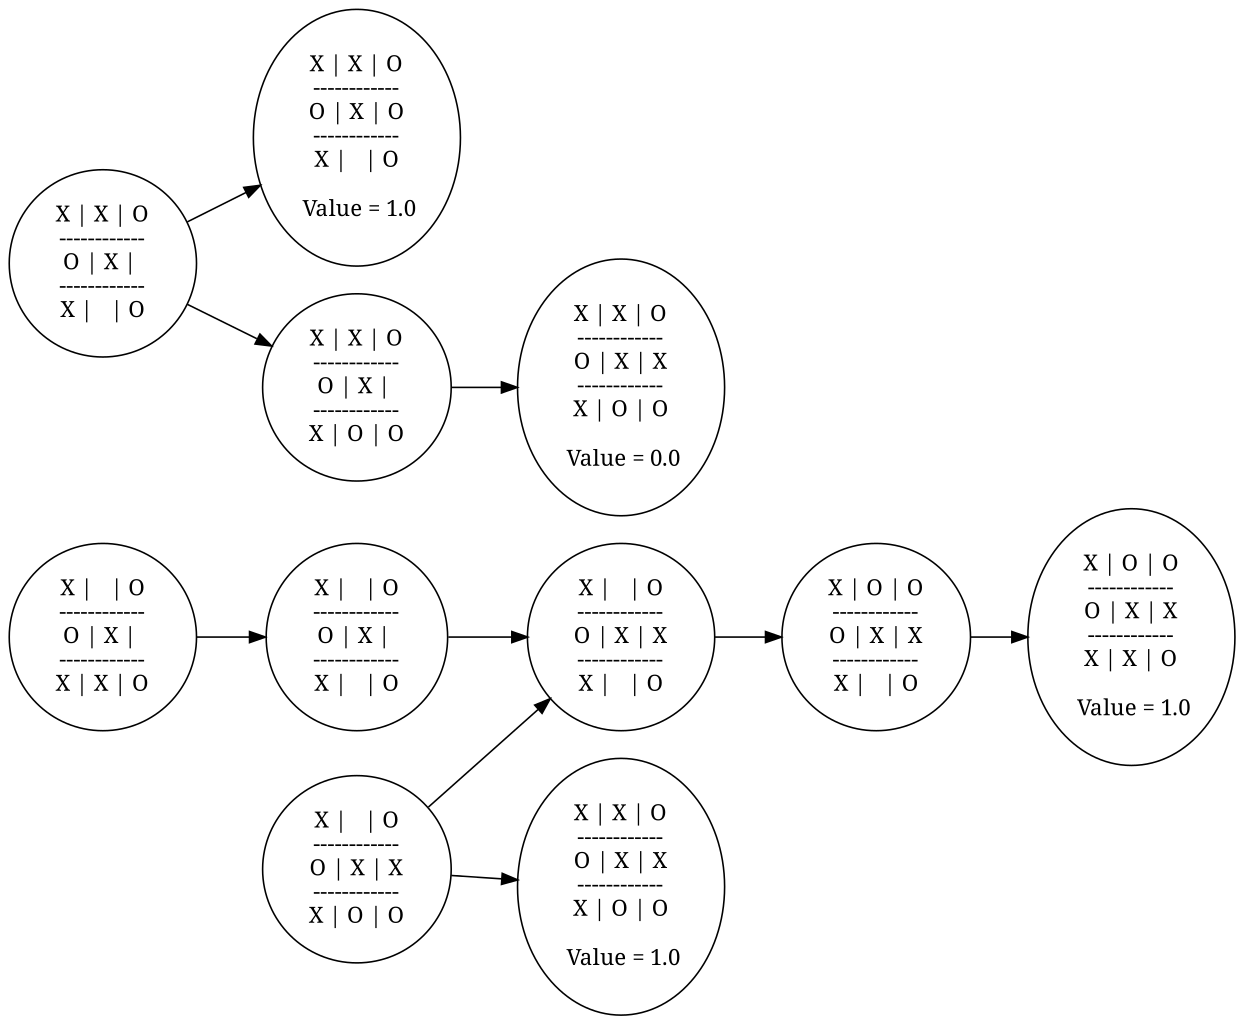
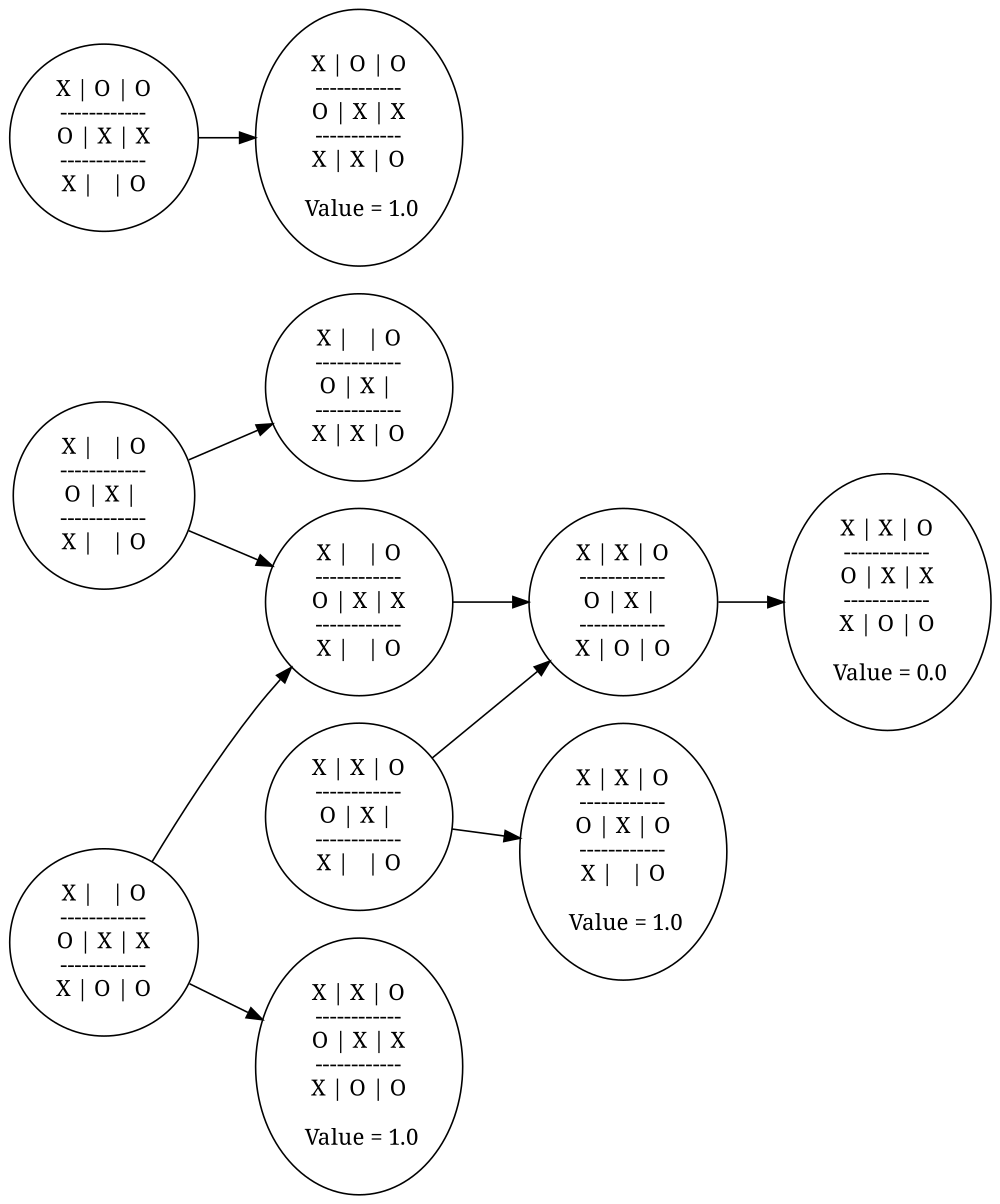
  digraph {
    fontname="Noto Serif"
    rankdir=LR
    node [fontname="Noto Serif"]
    edge [fontname="Noto Serif"]
    n1 [label=" X |   | O \n------------\n  O | X |   \n------------\n X |   | O "]
    n2 [label=" X |   | O \n------------\n O | X | X \n------------\n X |   | O "]
    n3 [label=" X |   | O \n------------\n  O | X |   \n------------\n X | X | O "]
    n4 [label=" X | X | O \n------------\n  O | X |   \n------------\n X |   | O "]
    n5 [label=" X | X | O \n------------\n O | X | O \n------------\n X |   | O \n\n Value = 1.0"]
    n6 [label=" X | X | O \n------------\n  O | X |   \n------------\n X | O | O "]
    n7 [label=" X | O | O \n------------\n O | X | X \n------------\n X |   | O "]
    n8 [label=" X | X | O \n------------\n O | X | X \n------------\n X | O | O \n\n Value = 0.0"]
    n9 [label=" X | O | O \n------------\n O | X | X \n------------\n X | X | O \n\n Value = 1.0"]
    n10 [label=" X |   | O \n------------\n O | X | X \n------------\n X | O | O "]
    n11 [label=" X | X | O \n------------\n O | X | X \n------------\n X | O | O \n\n Value = 1.0"]
    n1 -> n2
-   n3 -> n1
-   n2 -> n7
+   n1 -> n3
+   n2 -> n6
    n4 -> n5
    n4 -> n6
    n6 -> n8
    n7 -> n9
    n10 -> n2
    n10 -> n11
  }
